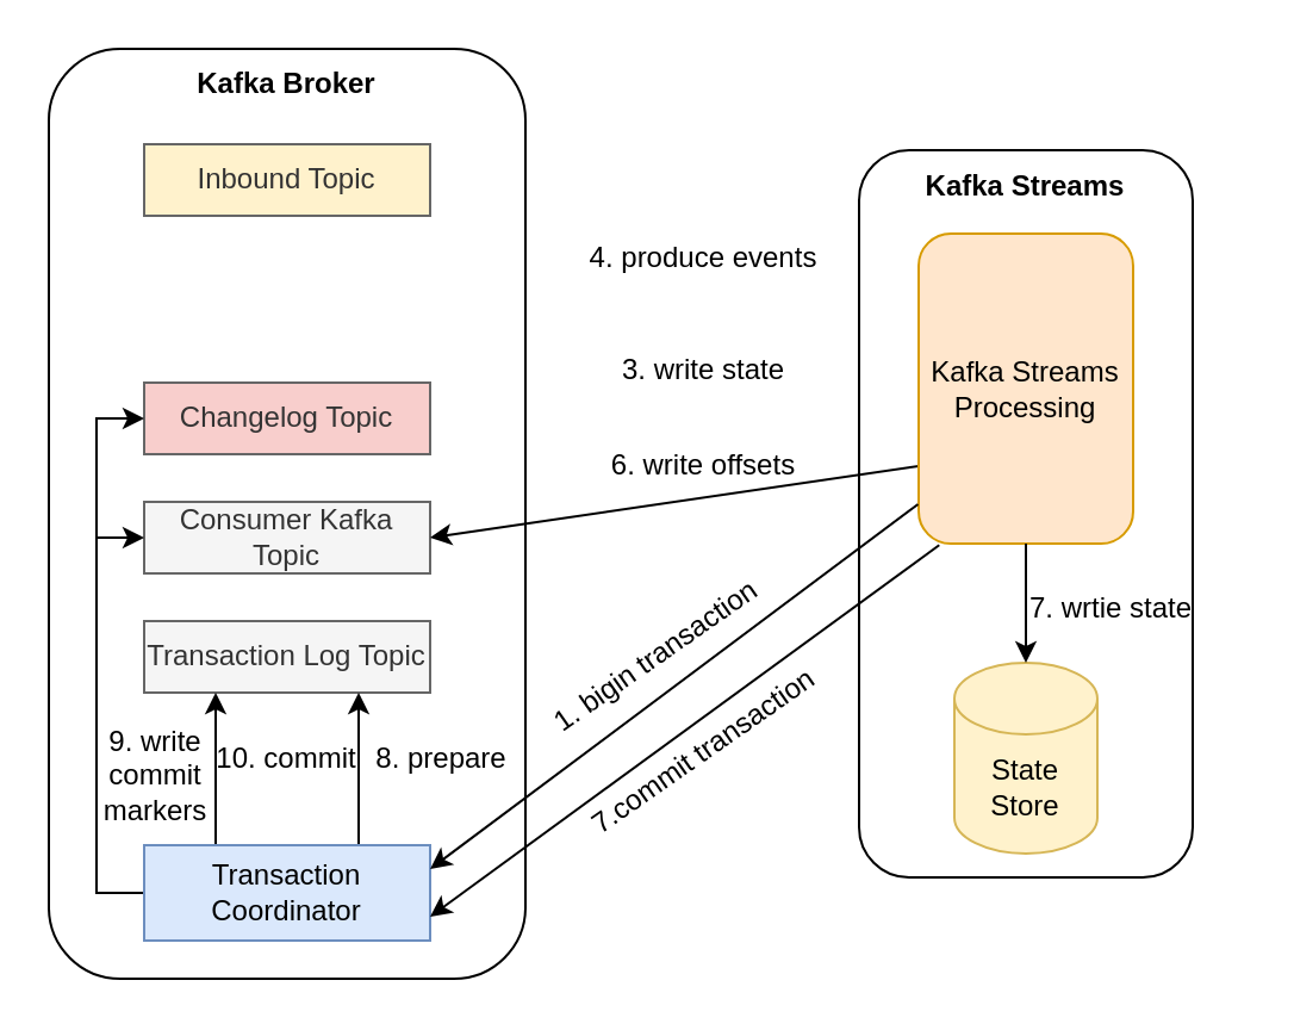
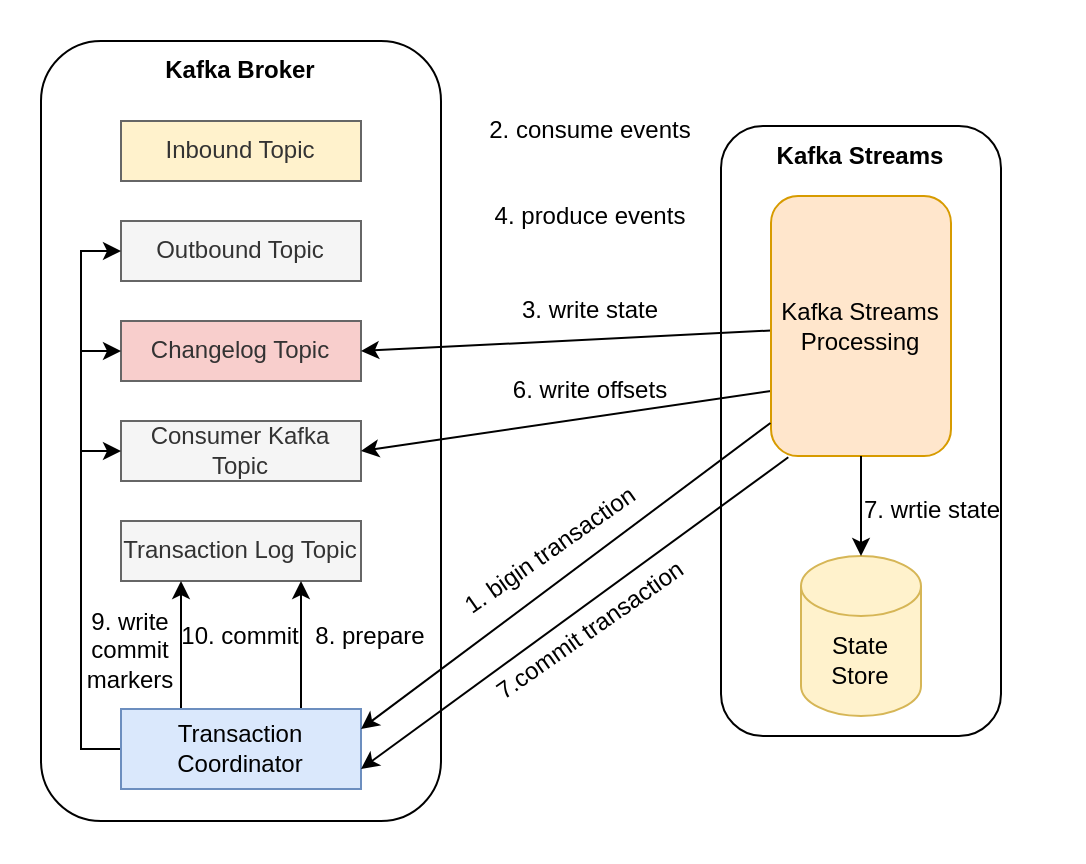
  <mxCell id="0" />
  <mxCell id="1" parent="0" />
  <mxCell id="2" value="" style="rounded=1;whiteSpace=wrap;html=1;" vertex="1" parent="1"><mxGeometry y="20" width="200" height="390" as="geometry" x="20" /></mxCell>
  <mxCell id="3" value="&lt;b&gt;Kafka Broker&lt;/b&gt;" style="text;html=1;align=center;verticalAlign=middle;whiteSpace=wrap;rounded=0;" vertex="1" parent="1"><mxGeometry x="75" y="20" width="90" height="30" as="geometry" /></mxCell>
  <mxCell id="4" value="Inbound Topic" style="rounded=0;whiteSpace=wrap;html=1;fillColor=#fff2cc;fontColor=#333333;strokeColor=#666666;" vertex="1" parent="1"><mxGeometry x="60" y="60" width="120" height="30" as="geometry" /></mxCell>
+ <mxCell id="5" value="Outbound Topic" style="rounded=0;whiteSpace=wrap;html=1;fillColor=#f5f5f5;fontColor=#333333;strokeColor=#666666;" vertex="1" parent="1"><mxGeometry x="60" y="110" width="120" height="30" as="geometry" /></mxCell>
  <mxCell id="6" value="Changelog Topic" style="rounded=0;whiteSpace=wrap;html=1;fillColor=#f8cecc;fontColor=#333333;strokeColor=#666666;" vertex="1" parent="1"><mxGeometry x="60" y="160" width="120" height="30" as="geometry" /></mxCell>
  <mxCell id="7" value="Consumer Kafka Topic" style="rounded=0;whiteSpace=wrap;html=1;fillColor=#f5f5f5;fontColor=#333333;strokeColor=#666666;" vertex="1" parent="1"><mxGeometry x="60" y="210" width="120" height="30" as="geometry" /></mxCell>
  <mxCell id="8" value="Transaction Log Topic" style="rounded=0;whiteSpace=wrap;html=1;fillColor=#f5f5f5;fontColor=#333333;strokeColor=#666666;" vertex="1" parent="1"><mxGeometry x="60" y="260" width="120" height="30" as="geometry" /></mxCell>
  <mxCell id="9" style="edgeStyle=orthogonalEdgeStyle;rounded=0;orthogonalLoop=1;jettySize=auto;html=1;exitX=0.75;exitY=0;exitDx=0;exitDy=0;entryX=0.75;entryY=1;entryDx=0;entryDy=0;" edge="1" parent="1" source="14" target="8"><mxGeometry relative="1" as="geometry" /></mxCell>
  <mxCell id="10" style="edgeStyle=orthogonalEdgeStyle;rounded=0;orthogonalLoop=1;jettySize=auto;html=1;exitX=0.25;exitY=0;exitDx=0;exitDy=0;entryX=0.25;entryY=1;entryDx=0;entryDy=0;" edge="1" parent="1" source="14" target="8"><mxGeometry relative="1" as="geometry" /></mxCell>
  <mxCell id="11" style="edgeStyle=orthogonalEdgeStyle;rounded=0;orthogonalLoop=1;jettySize=auto;html=1;exitX=0;exitY=0.5;exitDx=0;exitDy=0;entryX=0;entryY=0.5;entryDx=0;entryDy=0;" edge="1" parent="1" source="14" target="7"><mxGeometry relative="1" as="geometry" /></mxCell>
  <mxCell id="12" style="edgeStyle=orthogonalEdgeStyle;rounded=0;orthogonalLoop=1;jettySize=auto;html=1;exitX=0;exitY=0.5;exitDx=0;exitDy=0;entryX=0;entryY=0.5;entryDx=0;entryDy=0;" edge="1" parent="1" source="14" target="6"><mxGeometry relative="1" as="geometry" /></mxCell>
+ <mxCell id="13" style="edgeStyle=orthogonalEdgeStyle;rounded=0;orthogonalLoop=1;jettySize=auto;html=1;exitX=0;exitY=0.5;exitDx=0;exitDy=0;entryX=0;entryY=0.5;entryDx=0;entryDy=0;" edge="1" parent="1" source="14" target="5"><mxGeometry relative="1" as="geometry" /></mxCell>
  <mxCell id="14" value="Transaction Coordinator" style="rounded=0;whiteSpace=wrap;html=1;fillColor=#dae8fc;strokeColor=#6c8ebf;" vertex="1" parent="1"><mxGeometry x="60" y="354" width="120" height="40" as="geometry" /></mxCell>
  <mxCell id="15" value="" style="rounded=1;whiteSpace=wrap;html=1;" vertex="1" parent="1"><mxGeometry x="360" y="62.5" width="140" height="305" as="geometry" /></mxCell>
  <mxCell id="16" value="&lt;b&gt;Kafka Streams&lt;/b&gt;" style="text;html=1;align=center;verticalAlign=middle;whiteSpace=wrap;rounded=0;" vertex="1" parent="1"><mxGeometry x="385" y="62.5" width="90" height="30" as="geometry" /></mxCell>
+ <mxCell id="17" style="rounded=0;orthogonalLoop=1;jettySize=auto;html=1;entryX=1;entryY=0.5;entryDx=0;entryDy=0;" edge="1" parent="1" source="19" target="6"><mxGeometry relative="1" as="geometry" /></mxCell>
  <mxCell id="18" style="rounded=0;orthogonalLoop=1;jettySize=auto;html=1;exitX=0;exitY=0.75;exitDx=0;exitDy=0;entryX=1;entryY=0.5;entryDx=0;entryDy=0;" edge="1" parent="1" source="19" target="7"><mxGeometry relative="1" as="geometry" /></mxCell>
  <mxCell id="19" value="Kafka Streams Processing" style="rounded=1;whiteSpace=wrap;html=1;fillColor=#ffe6cc;strokeColor=#d79b00;" vertex="1" parent="1"><mxGeometry x="385" y="97.5" width="90" height="130" as="geometry" /></mxCell>
  <mxCell id="20" value="State Store" style="shape=cylinder3;whiteSpace=wrap;html=1;boundedLbl=1;backgroundOutline=1;size=15;fillColor=#fff2cc;strokeColor=#d6b656;" vertex="1" parent="1"><mxGeometry x="400" y="277.5" width="60" height="80" as="geometry" /></mxCell>
  <mxCell id="21" style="rounded=0;orthogonalLoop=1;jettySize=auto;html=1;exitX=1;exitY=0.25;exitDx=0;exitDy=0;entryX=-0.003;entryY=0.873;entryDx=0;entryDy=0;entryPerimeter=0;endArrow=none;endFill=0;startArrow=classic;startFill=1;" edge="1" parent="1" source="14" target="19"><mxGeometry relative="1" as="geometry" /></mxCell>
  <mxCell id="22" style="rounded=0;orthogonalLoop=1;jettySize=auto;html=1;exitX=1;exitY=0.75;exitDx=0;exitDy=0;entryX=0.096;entryY=1.005;entryDx=0;entryDy=0;entryPerimeter=0;endArrow=none;endFill=0;startArrow=classic;startFill=1;" edge="1" parent="1" source="14" target="19"><mxGeometry relative="1" as="geometry" /></mxCell>
  <mxCell id="23" style="edgeStyle=orthogonalEdgeStyle;rounded=0;orthogonalLoop=1;jettySize=auto;html=1;entryX=0.5;entryY=0;entryDx=0;entryDy=0;entryPerimeter=0;" edge="1" parent="1" source="19" target="20"><mxGeometry relative="1" as="geometry" /></mxCell>
  <mxCell id="24" value="1. bigin transaction" style="text;html=1;align=center;verticalAlign=middle;whiteSpace=wrap;rounded=0;rotation=325;" vertex="1" parent="1"><mxGeometry x="210" y="260" width="130" height="30" as="geometry" /></mxCell>
  <mxCell id="25" value="7.commit transaction" style="text;html=1;align=center;verticalAlign=middle;whiteSpace=wrap;rounded=0;rotation=325;" vertex="1" parent="1"><mxGeometry x="230" y="300" width="130" height="30" as="geometry" /></mxCell>
+ <mxCell id="26" value="2. consume events" style="text;html=1;align=center;verticalAlign=middle;whiteSpace=wrap;rounded=0;" vertex="1" parent="1"><mxGeometry x="240" y="50" width="110" height="30" as="geometry" /></mxCell>
  <mxCell id="27" value="4. produce events" style="text;html=1;align=center;verticalAlign=middle;whiteSpace=wrap;rounded=0;" vertex="1" parent="1"><mxGeometry x="240" y="92.5" width="110" height="30" as="geometry" /></mxCell>
  <mxCell id="28" value="3. write state" style="text;html=1;align=center;verticalAlign=middle;whiteSpace=wrap;rounded=0;" vertex="1" parent="1"><mxGeometry x="240" y="140" width="110" height="30" as="geometry" /></mxCell>
  <mxCell id="29" value="6. write offsets" style="text;html=1;align=center;verticalAlign=middle;whiteSpace=wrap;rounded=0;" vertex="1" parent="1"><mxGeometry x="240" y="180" width="110" height="30" as="geometry" /></mxCell>
  <mxCell id="30" value="7. wrtie state" style="text;html=1;align=center;verticalAlign=middle;whiteSpace=wrap;rounded=0;" vertex="1" parent="1"><mxGeometry x="411" y="240" width="110" height="30" as="geometry" /></mxCell>
  <mxCell id="31" value="8. prepare" style="text;html=1;align=center;verticalAlign=middle;whiteSpace=wrap;rounded=0;" vertex="1" parent="1"><mxGeometry x="130" y="302.5" width="110" height="30" as="geometry" /></mxCell>
  <mxCell id="32" value="10. commit" style="text;html=1;align=center;verticalAlign=middle;whiteSpace=wrap;rounded=0;" vertex="1" parent="1"><mxGeometry x="65" y="302.5" width="110" height="30" as="geometry" /></mxCell>
  <mxCell id="33" value="9. write commit markers" style="text;html=1;align=center;verticalAlign=middle;whiteSpace=wrap;rounded=0;" vertex="1" parent="1"><mxGeometry x="40" y="310" width="50" height="30" as="geometry" /></mxCell>
